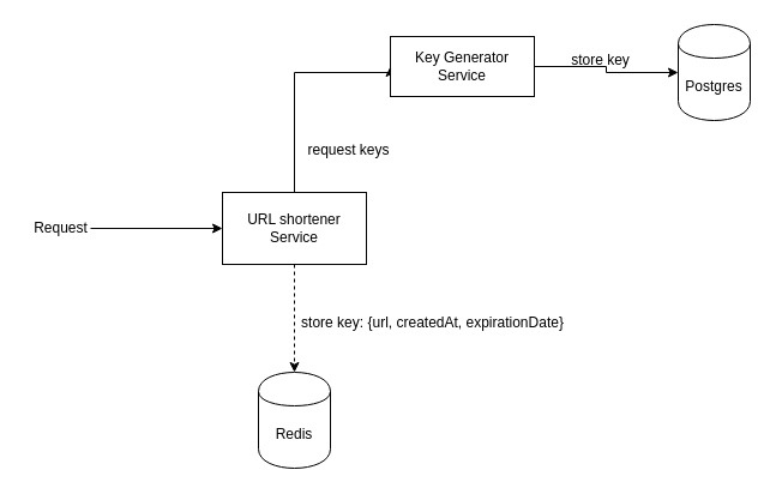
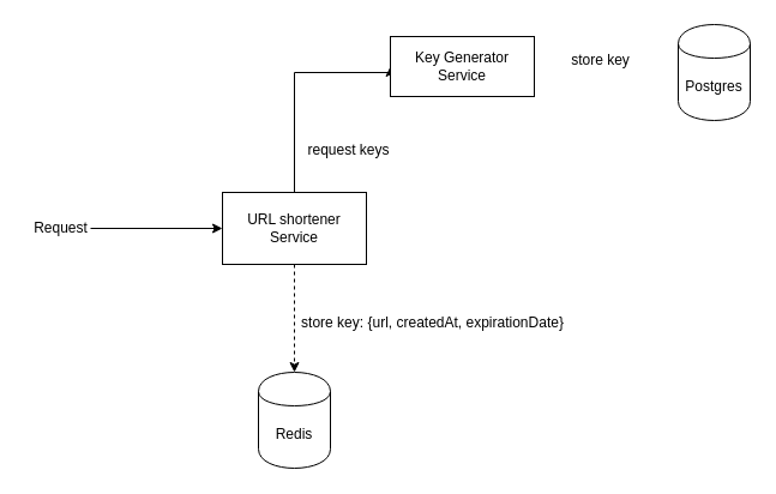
  <mxCell id="0" />
  <mxCell id="1" parent="0" />
  <mxCell id="2" style="edgeStyle=orthogonalEdgeStyle;rounded=0;orthogonalLoop=1;jettySize=auto;html=1;dashed=1;" parent="1" source="4" target="7" edge="1"><mxGeometry relative="1" as="geometry" /></mxCell>
  <mxCell id="3" style="edgeStyle=orthogonalEdgeStyle;rounded=0;orthogonalLoop=1;jettySize=auto;html=1;entryX=0;entryY=0.5;entryDx=0;entryDy=0;" parent="1" source="4" target="10" edge="1"><mxGeometry relative="1" as="geometry"><Array as="points"><mxPoint x="245" y="60" /></Array></mxGeometry></mxCell>
  <mxCell id="4" value="URL shortener Service" style="rounded=0;whiteSpace=wrap;html=1;" parent="1" vertex="1"><mxGeometry x="185" y="160" width="120" height="60" as="geometry" /></mxCell>
  <mxCell id="5" value="" style="endArrow=classic;html=1;entryX=0;entryY=0.5;entryDx=0;entryDy=0;" parent="1" target="4" edge="1"><mxGeometry width="50" height="50" relative="1" as="geometry"><mxPoint x="75" y="190" as="sourcePoint" /><mxPoint x="275" y="160" as="targetPoint" /></mxGeometry></mxCell>
  <mxCell id="6" value="Request" style="text;html=1;align=center;verticalAlign=middle;resizable=0;points=[];autosize=1;" parent="1" vertex="1"><mxGeometry x="20" y="180" width="60" height="20" as="geometry" /></mxCell>
  <mxCell id="7" value="Redis" style="shape=cylinder;whiteSpace=wrap;html=1;boundedLbl=1;backgroundOutline=1;" parent="1" vertex="1"><mxGeometry x="215" y="310" width="60" height="80" as="geometry" /></mxCell>
  <mxCell id="8" value="store key: {url, createdAt, expirationDate}" style="text;html=1;align=center;verticalAlign=middle;resizable=0;points=[];autosize=1;" parent="1" vertex="1"><mxGeometry x="245" y="259" width="230" height="20" as="geometry" /></mxCell>
- <mxCell id="9" style="edgeStyle=orthogonalEdgeStyle;rounded=0;orthogonalLoop=1;jettySize=auto;html=1;entryX=0;entryY=0.5;entryDx=0;entryDy=0;" parent="1" source="10" target="12" edge="1"><mxGeometry relative="1" as="geometry" /></mxCell>
  <mxCell id="10" value="Key Generator Service" style="rounded=0;whiteSpace=wrap;html=1;" parent="1" vertex="1"><mxGeometry x="325" y="30" width="120" height="50" as="geometry" /></mxCell>
  <mxCell id="11" value="request keys" style="text;html=1;align=center;verticalAlign=middle;resizable=0;points=[];autosize=1;" parent="1" vertex="1"><mxGeometry x="250" y="115" width="80" height="20" as="geometry" /></mxCell>
  <mxCell id="12" value="Postgres" style="shape=cylinder;whiteSpace=wrap;html=1;boundedLbl=1;backgroundOutline=1;" parent="1" vertex="1"><mxGeometry x="565" y="20" width="60" height="80" as="geometry" /></mxCell>
  <mxCell id="13" value="store key" style="text;html=1;align=center;verticalAlign=middle;resizable=0;points=[];autosize=1;" parent="1" vertex="1"><mxGeometry x="470" y="40" width="60" height="20" as="geometry" /></mxCell>
